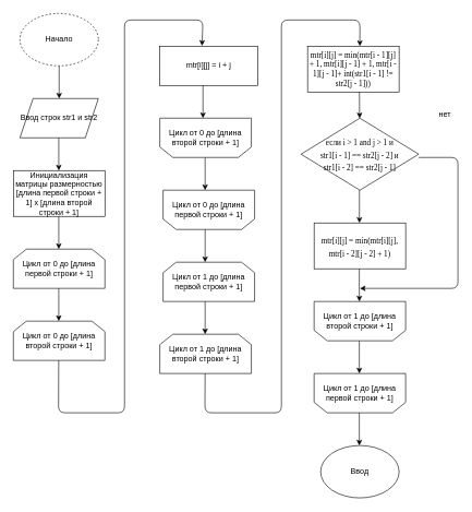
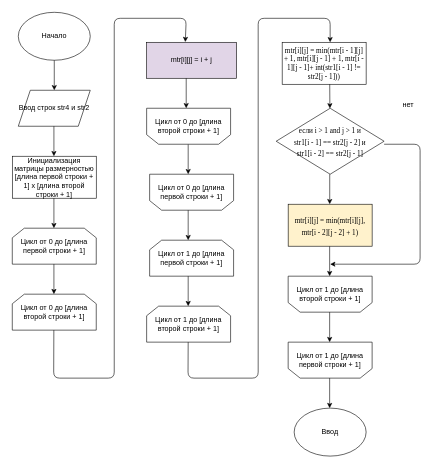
  <mxCell id="0" />
  <mxCell id="1" parent="0" />
- <mxCell id="2" value="Начало" style="ellipse;whiteSpace=wrap;html=1;dashed=1;" vertex="1" parent="1"><mxGeometry x="30" y="20" width="120" height="80" as="geometry" /></mxCell>
- <mxCell id="3" value="Ввод строк str1 и str2" style="shape=parallelogram;perimeter=parallelogramPerimeter;whiteSpace=wrap;html=1;fixedSize=1;" vertex="1" parent="1"><mxGeometry x="30" y="150" width="120" height="60" as="geometry" /></mxCell>
+ <mxCell id="2" value="Начало" style="ellipse;whiteSpace=wrap;html=1;" vertex="1" parent="1"><mxGeometry x="30" y="20" width="120" height="80" as="geometry" /></mxCell>
+ <mxCell id="3" value="Ввод строк str4 и str2" style="shape=parallelogram;perimeter=parallelogramPerimeter;whiteSpace=wrap;html=1;fixedSize=1;" vertex="1" parent="1"><mxGeometry x="30" y="150" width="120" height="60" as="geometry" /></mxCell>
  <mxCell id="4" value="" style="endArrow=classic;html=1;exitX=0.5;exitY=1;exitDx=0;exitDy=0;" edge="1" parent="1" source="2"><mxGeometry width="50" height="50" relative="1" as="geometry"><mxPoint x="110" y="250" as="sourcePoint" /><mxPoint x="90" y="150" as="targetPoint" /></mxGeometry></mxCell>
  <mxCell id="5" value="Инициализация матрицы размерностью [длина первой строки + 1] x [длина второй строки + 1]" style="rounded=0;whiteSpace=wrap;html=1;" vertex="1" parent="1"><mxGeometry x="20" y="260" width="140" height="70" as="geometry" /></mxCell>
  <mxCell id="6" value="" style="endArrow=classic;html=1;exitX=0.5;exitY=1;exitDx=0;exitDy=0;" edge="1" parent="1"><mxGeometry width="50" height="50" relative="1" as="geometry"><mxPoint x="89.41" y="210" as="sourcePoint" /><mxPoint x="89.41" y="260" as="targetPoint" /></mxGeometry></mxCell>
  <mxCell id="7" value="Цикл от 0 до [длина первой строки + 1]" style="shape=loopLimit;whiteSpace=wrap;html=1;" vertex="1" parent="1"><mxGeometry x="20" y="380" width="140" height="60" as="geometry" /></mxCell>
  <mxCell id="8" value="" style="endArrow=classic;html=1;exitX=0.5;exitY=1;exitDx=0;exitDy=0;" edge="1" parent="1"><mxGeometry width="50" height="50" relative="1" as="geometry"><mxPoint x="89.41" y="330" as="sourcePoint" /><mxPoint x="89.41" y="380" as="targetPoint" /></mxGeometry></mxCell>
  <mxCell id="9" value="" style="endArrow=classic;html=1;exitX=0.5;exitY=1;exitDx=0;exitDy=0;" edge="1" parent="1"><mxGeometry width="50" height="50" relative="1" as="geometry"><mxPoint x="89.41" y="440" as="sourcePoint" /><mxPoint x="89.41" y="490" as="targetPoint" /></mxGeometry></mxCell>
  <mxCell id="10" value="Цикл от 0 до [длина второй строки + 1]" style="shape=loopLimit;whiteSpace=wrap;html=1;" vertex="1" parent="1"><mxGeometry x="20" y="490" width="140" height="60" as="geometry" /></mxCell>
- <mxCell id="11" value="mtr[i][j] = i + j" style="rounded=0;whiteSpace=wrap;html=1;" vertex="1" parent="1"><mxGeometry x="244" y="70" width="150" height="60" as="geometry" /></mxCell>
+ <mxCell id="11" value="mtr[i][j] = i + j" style="rounded=0;whiteSpace=wrap;html=1;fillColor=#e1d5e7;" vertex="1" parent="1"><mxGeometry x="244" y="70" width="150" height="60" as="geometry" /></mxCell>
  <mxCell id="12" value="" style="endArrow=classic;html=1;exitX=0.5;exitY=1;exitDx=0;exitDy=0;entryX=0.43;entryY=-0.007;entryDx=0;entryDy=0;entryPerimeter=0;" edge="1" parent="1" target="11"><mxGeometry width="50" height="50" relative="1" as="geometry"><mxPoint x="89.29" y="550" as="sourcePoint" /><mxPoint x="89.29" y="600" as="targetPoint" /><Array as="points"><mxPoint x="89" y="630" /><mxPoint x="190" y="630" /><mxPoint x="190" y="30" /><mxPoint x="310" y="30" /></Array></mxGeometry></mxCell>
  <mxCell id="13" value="" style="endArrow=classic;html=1;exitX=0.5;exitY=1;exitDx=0;exitDy=0;" edge="1" parent="1"><mxGeometry width="50" height="50" relative="1" as="geometry"><mxPoint x="313.29" y="240" as="sourcePoint" /><mxPoint x="313.29" y="290" as="targetPoint" /></mxGeometry></mxCell>
  <mxCell id="14" value="" style="endArrow=classic;html=1;exitX=0.5;exitY=1;exitDx=0;exitDy=0;" edge="1" parent="1"><mxGeometry width="50" height="50" relative="1" as="geometry"><mxPoint x="310" y="130" as="sourcePoint" /><mxPoint x="310" y="180" as="targetPoint" /></mxGeometry></mxCell>
  <mxCell id="15" value="Цикл от 0 до [длина второй строки + 1]" style="shape=loopLimit;whiteSpace=wrap;html=1;direction=west;" vertex="1" parent="1"><mxGeometry x="244" y="180" width="140" height="60" as="geometry" /></mxCell>
  <mxCell id="16" value="Цикл от 0 до [длина первой строки + 1]" style="shape=loopLimit;whiteSpace=wrap;html=1;direction=west;" vertex="1" parent="1"><mxGeometry x="249" y="290" width="140" height="60" as="geometry" /></mxCell>
  <mxCell id="17" value="Цикл от 1 до [длина первой строки + 1]" style="shape=loopLimit;whiteSpace=wrap;html=1;" vertex="1" parent="1"><mxGeometry x="249" y="400" width="140" height="60" as="geometry" /></mxCell>
  <mxCell id="18" value="" style="endArrow=classic;html=1;exitX=0.5;exitY=1;exitDx=0;exitDy=0;" edge="1" parent="1"><mxGeometry width="50" height="50" relative="1" as="geometry"><mxPoint x="313.29" y="350" as="sourcePoint" /><mxPoint x="313.29" y="400" as="targetPoint" /></mxGeometry></mxCell>
  <mxCell id="19" value="Цикл от 1 до [длина второй строки + 1]" style="shape=loopLimit;whiteSpace=wrap;html=1;" vertex="1" parent="1"><mxGeometry x="244" y="510" width="140" height="60" as="geometry" /></mxCell>
  <mxCell id="20" value="" style="endArrow=classic;html=1;exitX=0.5;exitY=1;exitDx=0;exitDy=0;" edge="1" parent="1"><mxGeometry width="50" height="50" relative="1" as="geometry"><mxPoint x="313.29" y="460" as="sourcePoint" /><mxPoint x="313.29" y="510" as="targetPoint" /></mxGeometry></mxCell>
  <mxCell id="21" value="&lt;p class=&quot;MsoNormal&quot; style=&quot;margin: 0cm ; font-family: &amp;#34;times new roman&amp;#34; , serif&quot;&gt;mtr[i][j] = min(mtr[i - 1][j] + 1, mtr[i][j - 1] + 1,&amp;nbsp;mtr[i - 1][j - 1]+ int(str1[i - 1] != str2[j - 1]))&lt;br&gt;&lt;/p&gt;&lt;p class=&quot;MsoNormal&quot; style=&quot;margin: 0cm ; font-family: &amp;#34;times new roman&amp;#34; , serif&quot;&gt;&lt;font size=&quot;3&quot; style=&quot;font-size: 15px&quot;&gt;&lt;/font&gt;&lt;/p&gt;" style="rounded=0;whiteSpace=wrap;html=1;" vertex="1" parent="1"><mxGeometry x="470" y="70" width="140" height="70" as="geometry" /></mxCell>
  <mxCell id="22" value="" style="endArrow=classic;html=1;exitX=0.5;exitY=1;exitDx=0;exitDy=0;" edge="1" parent="1" target="30"><mxGeometry width="50" height="50" relative="1" as="geometry"><mxPoint x="549.29" y="140" as="sourcePoint" /><mxPoint x="549.29" y="190" as="targetPoint" /></mxGeometry></mxCell>
  <mxCell id="23" value="Цикл от 1 до [длина второй строки + 1]" style="shape=loopLimit;whiteSpace=wrap;html=1;direction=west;" vertex="1" parent="1"><mxGeometry x="480" y="460" width="140" height="60" as="geometry" /></mxCell>
  <mxCell id="24" value="" style="endArrow=classic;html=1;exitX=0.5;exitY=1;exitDx=0;exitDy=0;" edge="1" parent="1"><mxGeometry width="50" height="50" relative="1" as="geometry"><mxPoint x="549.29" y="290" as="sourcePoint" /><mxPoint x="549.29" y="340" as="targetPoint" /></mxGeometry></mxCell>
  <mxCell id="25" value="Цикл от 1 до [длина первой строки + 1]" style="shape=loopLimit;whiteSpace=wrap;html=1;direction=west;" vertex="1" parent="1"><mxGeometry x="480" y="570" width="140" height="60" as="geometry" /></mxCell>
  <mxCell id="26" value="" style="endArrow=classic;html=1;exitX=0.5;exitY=1;exitDx=0;exitDy=0;" edge="1" parent="1"><mxGeometry width="50" height="50" relative="1" as="geometry"><mxPoint x="549.17" y="410" as="sourcePoint" /><mxPoint x="549.17" y="460" as="targetPoint" /></mxGeometry></mxCell>
  <mxCell id="27" value="Ввод" style="ellipse;whiteSpace=wrap;html=1;" vertex="1" parent="1"><mxGeometry x="490" y="680" width="120" height="80" as="geometry" /></mxCell>
  <mxCell id="28" style="edgeStyle=orthogonalEdgeStyle;rounded=0;orthogonalLoop=1;jettySize=auto;html=1;exitX=0.5;exitY=0;exitDx=0;exitDy=0;" edge="1" parent="1" source="15" target="15"><mxGeometry relative="1" as="geometry" /></mxCell>
  <mxCell id="29" value="" style="endArrow=classic;html=1;exitX=0.5;exitY=1;exitDx=0;exitDy=0;" edge="1" parent="1"><mxGeometry width="50" height="50" relative="1" as="geometry"><mxPoint x="313.29" y="570" as="sourcePoint" /><mxPoint x="550" y="70" as="targetPoint" /><Array as="points"><mxPoint x="313" y="630" /><mxPoint x="430" y="630" /><mxPoint x="430" y="30" /><mxPoint x="550" y="30" /></Array></mxGeometry></mxCell>
  <mxCell id="30" value="&lt;p class=&quot;MsoNormal&quot; style=&quot;margin: 0cm ; font-size: medium ; font-family: &amp;#34;times new roman&amp;#34; , serif&quot;&gt;&lt;span lang=&quot;EN-US&quot; style=&quot;font-size: 12px&quot;&gt;если i &amp;gt; 1 and j &amp;gt; 1 и&lt;/span&gt;&lt;/p&gt;&lt;p class=&quot;MsoNormal&quot; style=&quot;margin: 0cm ; font-size: medium ; font-family: &amp;#34;times new roman&amp;#34; , serif&quot;&gt;&lt;span lang=&quot;EN-US&quot; style=&quot;font-size: 12px&quot;&gt;&amp;nbsp;str1[i - 1] == str2[j - 2] и&amp;nbsp;&lt;/span&gt;&lt;/p&gt;&lt;p class=&quot;MsoNormal&quot; style=&quot;margin: 0cm ; font-size: medium ; font-family: &amp;#34;times new roman&amp;#34; , serif&quot;&gt;&lt;span lang=&quot;EN-US&quot; style=&quot;font-size: 12px&quot;&gt;str1[i - 2] == str2[j - 1]&lt;/span&gt;&lt;/p&gt;" style="rhombus;whiteSpace=wrap;html=1;" vertex="1" parent="1"><mxGeometry x="460" y="180" width="180" height="110" as="geometry" /></mxCell>
- <mxCell id="31" value="&lt;p class=&quot;MsoNormal&quot; style=&quot;margin: 0cm ; font-size: medium ; font-family: &amp;#34;times new roman&amp;#34; , serif&quot;&gt;&lt;span lang=&quot;EN-US&quot; style=&quot;font-size: 12px&quot;&gt;mtr[i][j] = min(mtr[i][j], mtr[i - 2][j - 2] + 1)&lt;/span&gt;&lt;/p&gt;&lt;p class=&quot;MsoNormal&quot; style=&quot;margin: 0cm ; font-family: &amp;#34;times new roman&amp;#34; , serif&quot;&gt;&lt;font size=&quot;3&quot; style=&quot;font-size: 15px&quot;&gt;&lt;/font&gt;&lt;/p&gt;" style="rounded=0;whiteSpace=wrap;html=1;" vertex="1" parent="1"><mxGeometry x="480" y="340" width="140" height="70" as="geometry" /></mxCell>
+ <mxCell id="31" value="&lt;p class=&quot;MsoNormal&quot; style=&quot;margin: 0cm ; font-size: medium ; font-family: &amp;#34;times new roman&amp;#34; , serif&quot;&gt;&lt;span lang=&quot;EN-US&quot; style=&quot;font-size: 12px&quot;&gt;mtr[i][j] = min(mtr[i][j], mtr[i - 2][j - 2] + 1)&lt;/span&gt;&lt;/p&gt;&lt;p class=&quot;MsoNormal&quot; style=&quot;margin: 0cm ; font-family: &amp;#34;times new roman&amp;#34; , serif&quot;&gt;&lt;font size=&quot;3&quot; style=&quot;font-size: 15px&quot;&gt;&lt;/font&gt;&lt;/p&gt;" style="rounded=0;whiteSpace=wrap;html=1;fillColor=#fff2cc;" vertex="1" parent="1"><mxGeometry x="480" y="340" width="140" height="70" as="geometry" /></mxCell>
  <mxCell id="32" value="" style="endArrow=classic;html=1;exitX=0.5;exitY=1;exitDx=0;exitDy=0;" edge="1" parent="1"><mxGeometry width="50" height="50" relative="1" as="geometry"><mxPoint x="549.17" y="520" as="sourcePoint" /><mxPoint x="549.17" y="570" as="targetPoint" /></mxGeometry></mxCell>
  <mxCell id="33" value="" style="endArrow=classic;html=1;exitX=0.5;exitY=1;exitDx=0;exitDy=0;" edge="1" parent="1"><mxGeometry width="50" height="50" relative="1" as="geometry"><mxPoint x="549.17" y="630" as="sourcePoint" /><mxPoint x="549.17" y="680" as="targetPoint" /></mxGeometry></mxCell>
  <mxCell id="34" value="" style="endArrow=classic;html=1;exitX=0.5;exitY=1;exitDx=0;exitDy=0;" edge="1" parent="1"><mxGeometry width="50" height="50" relative="1" as="geometry"><mxPoint x="640" y="240" as="sourcePoint" /><mxPoint x="550" y="440" as="targetPoint" /><Array as="points"><mxPoint x="700" y="240" /><mxPoint x="700" y="310" /><mxPoint x="700" y="440" /></Array></mxGeometry></mxCell>
  <mxCell id="35" value="нет" style="text;html=1;align=center;verticalAlign=middle;resizable=0;points=[];autosize=1;" vertex="1" parent="1"><mxGeometry x="665" y="165" width="30" height="20" as="geometry" /></mxCell>
